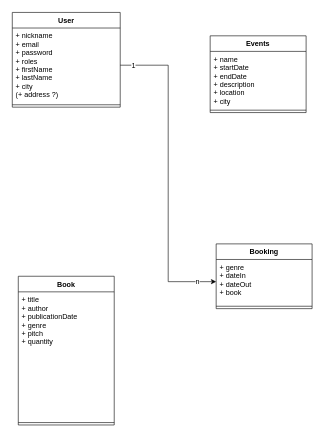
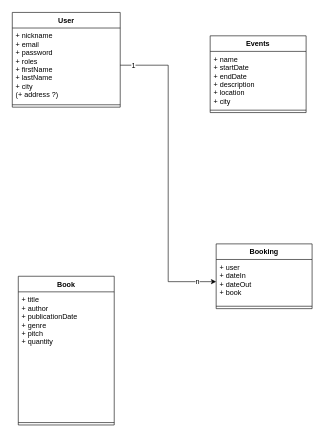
  <mxCell id="0" />
  <mxCell id="1" parent="0" />
  <mxCell id="2" value="User" style="swimlane;fontStyle=1;align=center;verticalAlign=top;childLayout=stackLayout;horizontal=1;startSize=26;horizontalStack=0;resizeParent=1;resizeParentMax=0;resizeLast=0;collapsible=1;marginBottom=0;" vertex="1" parent="1"><mxGeometry x="20" y="20" width="180" height="158" as="geometry" /></mxCell>
  <mxCell id="3" value="+ nickname&#10;+ email&#10;+ password&#10;+ roles&#10;+ firstName&#10;+ lastName&#10;+ city&#10;(+ address ?)&#10;" style="text;strokeColor=none;fillColor=none;align=left;verticalAlign=top;spacingLeft=4;spacingRight=4;overflow=hidden;rotatable=0;points=[[0,0.5],[1,0.5]];portConstraint=eastwest;" vertex="1" parent="2"><mxGeometry y="26" width="180" height="124" as="geometry" /></mxCell>
  <mxCell id="4" value="" style="line;strokeWidth=1;fillColor=none;align=left;verticalAlign=middle;spacingTop=-1;spacingLeft=3;spacingRight=3;rotatable=0;labelPosition=right;points=[];portConstraint=eastwest;" vertex="1" parent="2"><mxGeometry y="150" width="180" height="8" as="geometry" /></mxCell>
  <mxCell id="5" value="Book" style="swimlane;fontStyle=1;align=center;verticalAlign=top;childLayout=stackLayout;horizontal=1;startSize=26;horizontalStack=0;resizeParent=1;resizeParentMax=0;resizeLast=0;collapsible=1;marginBottom=0;" vertex="1" parent="1"><mxGeometry x="30" y="460" width="160" height="248" as="geometry" /></mxCell>
  <mxCell id="6" value="+ title&#10;+ author&#10;+ publicationDate&#10;+ genre&#10;+ pitch&#10;+ quantity" style="text;strokeColor=none;fillColor=none;align=left;verticalAlign=top;spacingLeft=4;spacingRight=4;overflow=hidden;rotatable=0;points=[[0,0.5],[1,0.5]];portConstraint=eastwest;" vertex="1" parent="5"><mxGeometry y="26" width="160" height="214" as="geometry" /></mxCell>
  <mxCell id="7" value="" style="line;strokeWidth=1;fillColor=none;align=left;verticalAlign=middle;spacingTop=-1;spacingLeft=3;spacingRight=3;rotatable=0;labelPosition=right;points=[];portConstraint=eastwest;" vertex="1" parent="5"><mxGeometry y="240" width="160" height="8" as="geometry" /></mxCell>
  <mxCell id="8" value="Booking" style="swimlane;fontStyle=1;align=center;verticalAlign=top;childLayout=stackLayout;horizontal=1;startSize=26;horizontalStack=0;resizeParent=1;resizeParentMax=0;resizeLast=0;collapsible=1;marginBottom=0;" vertex="1" parent="1"><mxGeometry x="360" y="406" width="160" height="108" as="geometry" /></mxCell>
- <mxCell id="9" value="+ genre&#10;+ dateIn&#10;+ dateOut&#10;+ book" style="text;strokeColor=none;fillColor=none;align=left;verticalAlign=top;spacingLeft=4;spacingRight=4;overflow=hidden;rotatable=0;points=[[0,0.5],[1,0.5]];portConstraint=eastwest;" vertex="1" parent="8"><mxGeometry y="26" width="160" height="74" as="geometry" /></mxCell>
+ <mxCell id="9" value="+ user&#10;+ dateIn&#10;+ dateOut&#10;+ book" style="text;strokeColor=none;fillColor=none;align=left;verticalAlign=top;spacingLeft=4;spacingRight=4;overflow=hidden;rotatable=0;points=[[0,0.5],[1,0.5]];portConstraint=eastwest;" vertex="1" parent="8"><mxGeometry y="26" width="160" height="74" as="geometry" /></mxCell>
  <mxCell id="10" value="" style="line;strokeWidth=1;fillColor=none;align=left;verticalAlign=middle;spacingTop=-1;spacingLeft=3;spacingRight=3;rotatable=0;labelPosition=right;points=[];portConstraint=eastwest;" vertex="1" parent="8"><mxGeometry y="100" width="160" height="8" as="geometry" /></mxCell>
  <mxCell id="11" style="edgeStyle=orthogonalEdgeStyle;rounded=0;orthogonalLoop=1;jettySize=auto;html=1;exitX=1;exitY=0.5;exitDx=0;exitDy=0;entryX=0;entryY=0.5;entryDx=0;entryDy=0;" edge="1" parent="1" source="3" target="9"><mxGeometry relative="1" as="geometry" /></mxCell>
  <mxCell id="12" value="1" style="text;html=1;resizable=0;points=[];align=center;verticalAlign=middle;labelBackgroundColor=#ffffff;" vertex="1" connectable="0" parent="11"><mxGeometry x="-0.919" y="-1" relative="1" as="geometry"><mxPoint as="offset" /></mxGeometry></mxCell>
  <mxCell id="13" value="n" style="text;html=1;resizable=0;points=[];align=center;verticalAlign=middle;labelBackgroundColor=#ffffff;" vertex="1" connectable="0" parent="11"><mxGeometry x="0.876" relative="1" as="geometry"><mxPoint as="offset" /></mxGeometry></mxCell>
  <mxCell id="14" value="Events" style="swimlane;fontStyle=1;align=center;verticalAlign=top;childLayout=stackLayout;horizontal=1;startSize=26;horizontalStack=0;resizeParent=1;resizeParentMax=0;resizeLast=0;collapsible=1;marginBottom=0;" vertex="1" parent="1"><mxGeometry x="350" y="59" width="160" height="128" as="geometry" /></mxCell>
  <mxCell id="15" value="+ name&#10;+ startDate&#10;+ endDate&#10;+ description&#10;+ location&#10;+ city" style="text;strokeColor=none;fillColor=none;align=left;verticalAlign=top;spacingLeft=4;spacingRight=4;overflow=hidden;rotatable=0;points=[[0,0.5],[1,0.5]];portConstraint=eastwest;" vertex="1" parent="14"><mxGeometry y="26" width="160" height="94" as="geometry" /></mxCell>
  <mxCell id="16" value="" style="line;strokeWidth=1;fillColor=none;align=left;verticalAlign=middle;spacingTop=-1;spacingLeft=3;spacingRight=3;rotatable=0;labelPosition=right;points=[];portConstraint=eastwest;" vertex="1" parent="14"><mxGeometry y="120" width="160" height="8" as="geometry" /></mxCell>
